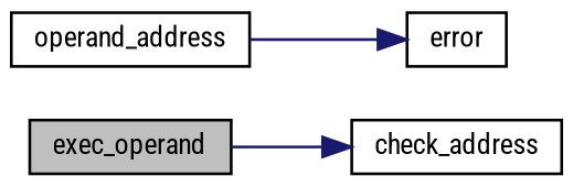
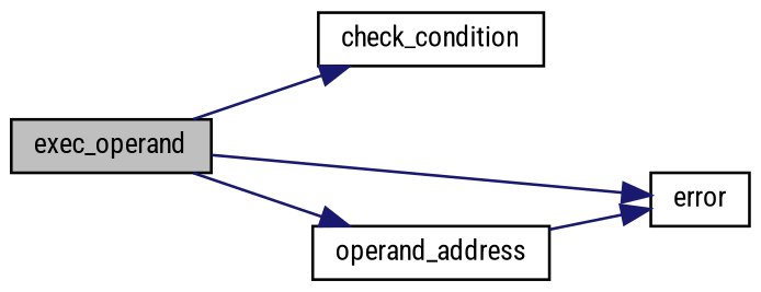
  digraph {
    fontname="Roboto Condensed"
    rankdir=LR
    node [color=black fillcolor=white fontname="Roboto Condensed" fontsize=10 shape=record style=filled]
    edge [color=midnightblue fontname="Roboto Condensed" fontsize=10 labelfontname=FreeSans labelfontsize=10 style=solid]
    n1 [fillcolor=grey75 fontcolor=black height=0.2 label=exec_operand width=0.4]
-   n2 [height=0.2 label=check_address width=0.4]
+   n2 [height=0.2 label=check_condition width=0.4]
    n3 [height=0.2 label=error width=0.4]
    n4 [height=0.2 label=operand_address width=0.4]
    n1 -> n2
+   n1 -> n3
+   n1 -> n4
    n4 -> n3
  }
